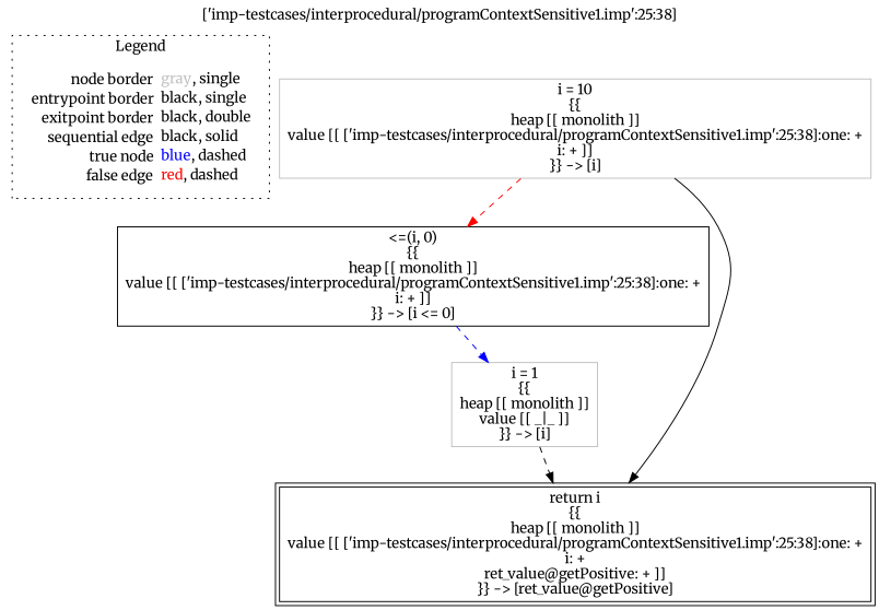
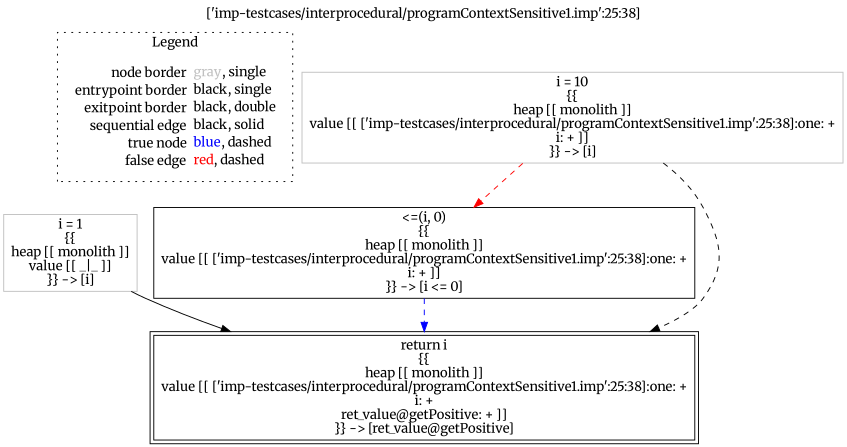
  digraph {
    fontname=Merriweather
    label="['imp-testcases/interprocedural/programContextSensitive1.imp':25:38]"
    labelloc=t
    node [fontname=Merriweather shape=rect color=black]
    edge [color=black fontname=Merriweather]
    n1 [label=<<table border="0" cellpadding="2" cellspacing="0" cellborder="0"><tr><td align="right">node border&nbsp;</td><td align="left"><font color="gray">gray</font>, single</td></tr><tr><td align="right">entrypoint border&nbsp;</td><td align="left"><font color="black">black</font>, single</td></tr><tr><td align="right">exitpoint border&nbsp;</td><td align="left"><font color="black">black</font>, double</td></tr><tr><td align="right">sequential edge&nbsp;</td><td align="left"><font color="black">black</font>, solid</td></tr><tr><td align="right">true node&nbsp;</td><td align="left"><font color="blue">blue</font>, dashed</td></tr><tr><td align="right">false edge&nbsp;</td><td align="left"><font color="red">red</font>, dashed</td></tr></table>> shape=plaintext color=""]
    n2 [label=<&lt;=(i, 0)<BR/>{{<BR/>heap [[ monolith ]]<BR/>value [[ ['imp-testcases/interprocedural/programContextSensitive1.imp':25:38]:one: +<BR/>i: + ]]<BR/>}} -&gt; [i &lt;= 0]>]
    n3 [color=gray label=<i = 1<BR/>{{<BR/>heap [[ monolith ]]<BR/>value [[ _|_ ]]<BR/>}} -&gt; [i]>]
    n4 [color=gray label=<i = 10<BR/>{{<BR/>heap [[ monolith ]]<BR/>value [[ ['imp-testcases/interprocedural/programContextSensitive1.imp':25:38]:one: +<BR/>i: + ]]<BR/>}} -&gt; [i]>]
    n5 [label=<return i<BR/>{{<BR/>heap [[ monolith ]]<BR/>value [[ ['imp-testcases/interprocedural/programContextSensitive1.imp':25:38]:one: +<BR/>i: +<BR/>ret_value@getPositive: + ]]<BR/>}} -&gt; [ret_value@getPositive]> peripheries=2]
    subgraph cluster_1 {
      label=Legend
      style=dotted
      n1
    }
-   n2 -> n3 [color=blue style=dashed]
-   n3 -> n5 [style=dashed]
+   n2 -> n5 [color=blue style=dashed]
+   n3 -> n5
    n4 -> n2 [color=red style=dashed]
-   n4 -> n5
+   n4 -> n5 [style=dashed]
  }
